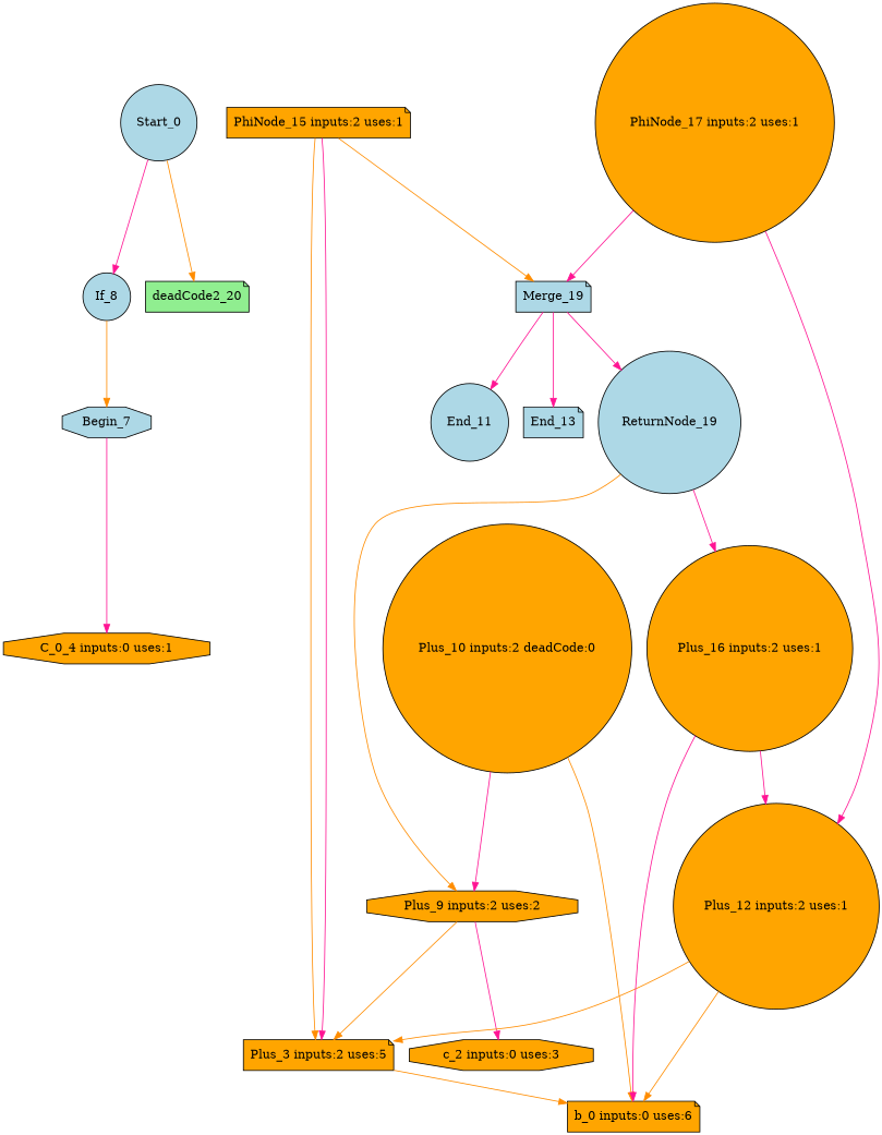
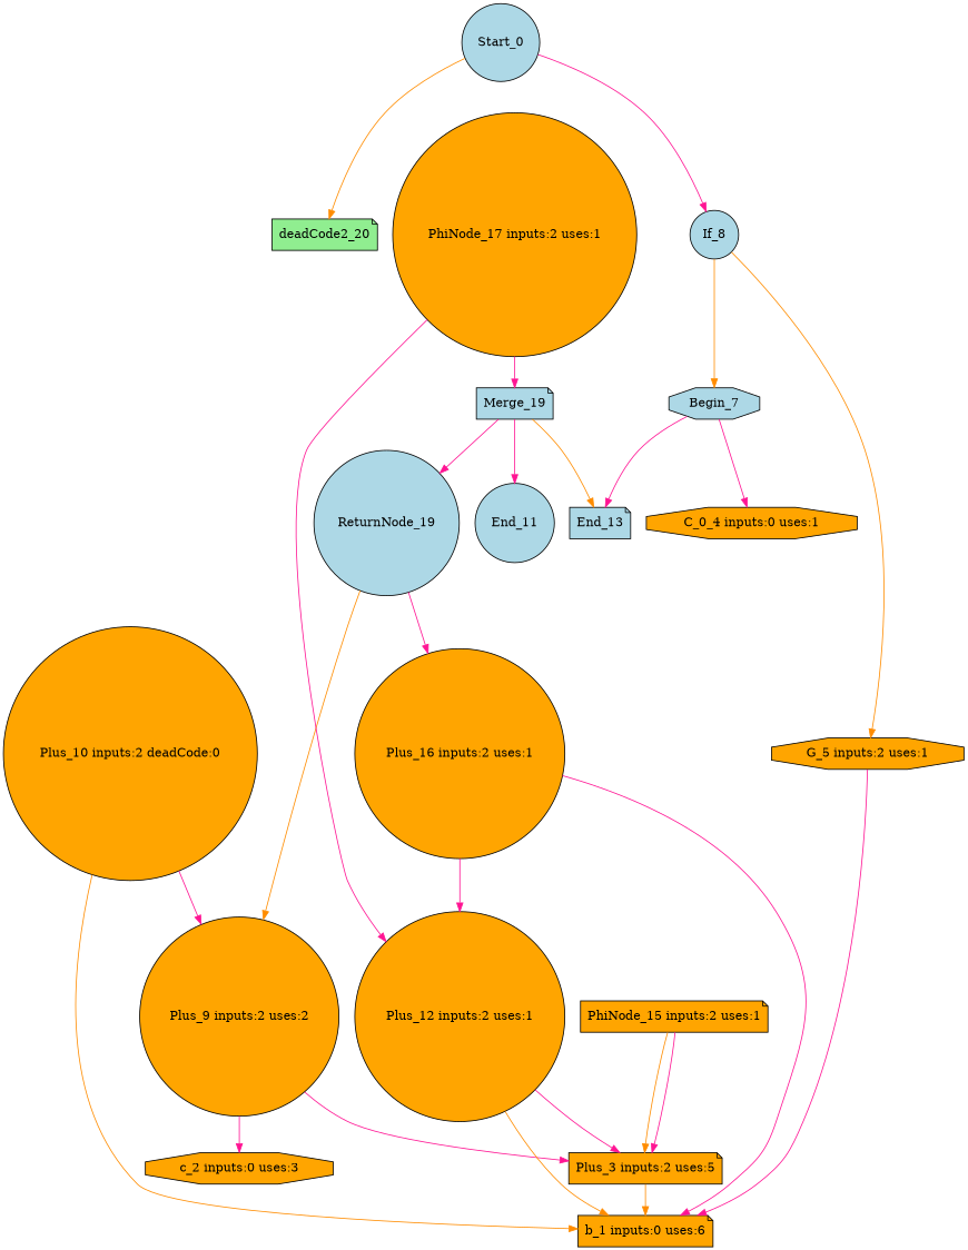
  digraph {
    node [color=black fillcolor=orange shape=circle style=filled]
    edge [color=deeppink]
    n1 [fillcolor=lightblue label=Start_0]
    n2 [fillcolor=lightblue label=If_8]
    n3 [fillcolor=lightgreen label=deadCode2_20 shape=note]
+   n4 [label="G_5 inputs:2 uses:1" shape=octagon]
    n5 [fillcolor=lightblue label=Begin_7 shape=octagon]
-   n6 [label="b_0 inputs:0 uses:6" shape=note]
+   n6 [label="b_1 inputs:0 uses:6" shape=note]
    n7 [label="c_2 inputs:0 uses:3" shape=octagon]
    n8 [label="Plus_3 inputs:2 uses:5" shape=note]
    n9 [label="C_0_4 inputs:0 uses:1" shape=octagon]
    n10 [fillcolor=lightblue label=End_11]
    n11 [fillcolor=lightblue label=End_13 shape=note]
-   n12 [label="Plus_9 inputs:2 uses:2" shape=octagon]
+   n12 [label="Plus_9 inputs:2 uses:2"]
    n13 [label="Plus_10 inputs:2 deadCode:0"]
    n14 [label="Plus_12 inputs:2 uses:1"]
    n15 [fillcolor=lightblue label=Merge_19 shape=note]
    n16 [fillcolor=lightblue label=ReturnNode_19]
    n17 [label="Plus_16 inputs:2 uses:1"]
    n18 [label="PhiNode_15 inputs:2 uses:1" shape=note]
    n19 [label="PhiNode_17 inputs:2 uses:1"]
    n1 -> n2
    n1 -> n3 [color=darkorange]
+   n2 -> n4 [color=darkorange]
    n2 -> n5 [color=darkorange]
+   n4 -> n6
    n5 -> n9
+   n5 -> n11
    n8 -> n6 [color=darkorange]
    n12 -> n7
-   n12 -> n8 [color=darkorange]
+   n12 -> n8
    n13 -> n6 [color=darkorange]
    n13 -> n12
    n14 -> n6 [color=darkorange]
-   n14 -> n8 [color=darkorange]
+   n14 -> n8
    n15 -> n10
-   n15 -> n11
+   n15 -> n11 [color=darkorange]
    n15 -> n16
    n16 -> n12 [color=darkorange]
    n16 -> n17
    n17 -> n6
    n17 -> n14
    n18 -> n8 [color=darkorange]
    n18 -> n8
-   n18 -> n15 [color=darkorange]
    n19 -> n14
    n19 -> n15
  }
